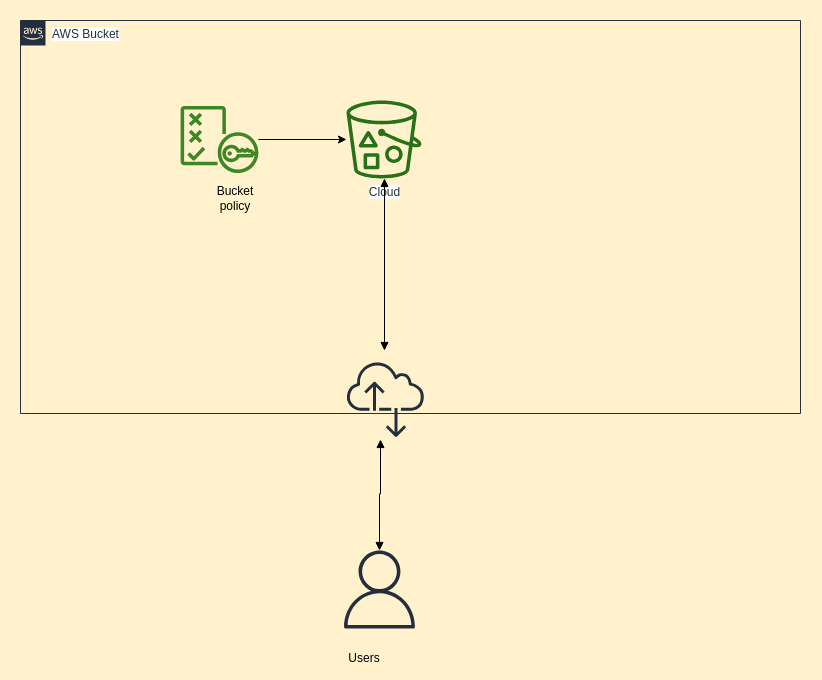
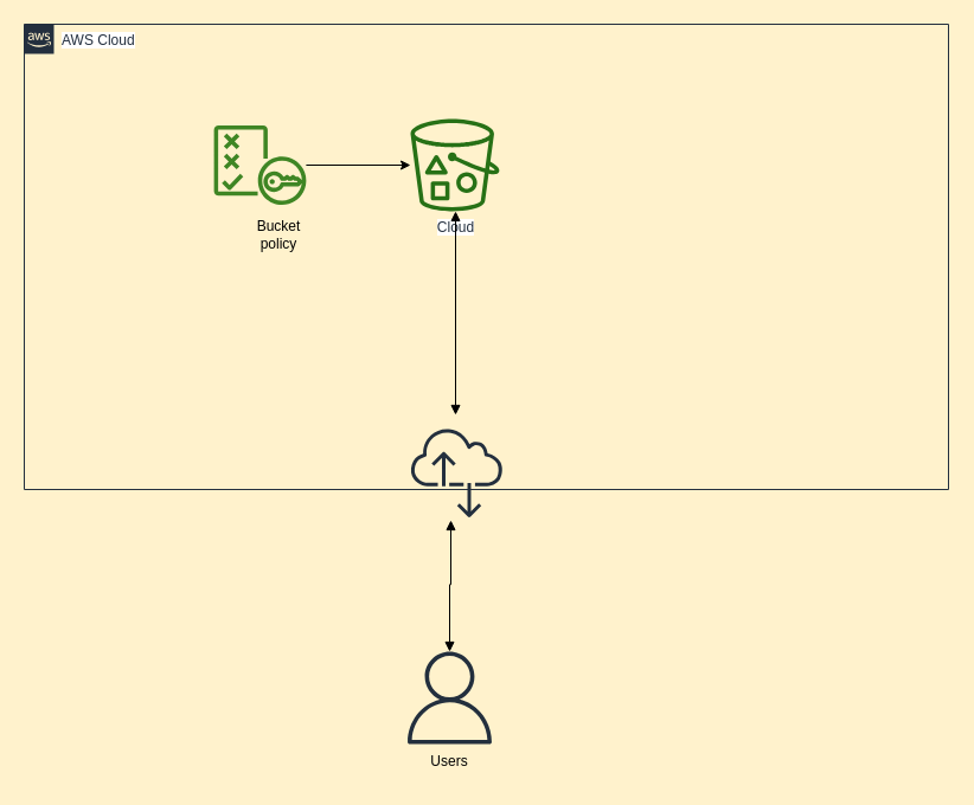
  <mxCell id="0" />
  <mxCell id="1" parent="0" />
- <mxCell id="2" value="AWS Bucket" style="points=[[0,0],[0.25,0],[0.5,0],[0.75,0],[1,0],[1,0.25],[1,0.5],[1,0.75],[1,1],[0.75,1],[0.5,1],[0.25,1],[0,1],[0,0.75],[0,0.5],[0,0.25]];outlineConnect=0;gradientColor=none;html=1;whiteSpace=wrap;fontSize=12;fontStyle=0;shape=mxgraph.aws4.group;grIcon=mxgraph.aws4.group_aws_cloud_alt;strokeColor=#232F3E;fillColor=none;verticalAlign=top;align=left;spacingLeft=30;fontColor=#232F3E;dashed=0;labelBackgroundColor=#ffffff;container=1;pointerEvents=0;collapsible=0;recursiveResize=0;" parent="1" vertex="1"><mxGeometry x="20" y="20" width="780" height="393" as="geometry" /></mxCell>
+ <mxCell id="2" value="AWS Cloud" style="points=[[0,0],[0.25,0],[0.5,0],[0.75,0],[1,0],[1,0.25],[1,0.5],[1,0.75],[1,1],[0.75,1],[0.5,1],[0.25,1],[0,1],[0,0.75],[0,0.5],[0,0.25]];outlineConnect=0;gradientColor=none;html=1;whiteSpace=wrap;fontSize=12;fontStyle=0;shape=mxgraph.aws4.group;grIcon=mxgraph.aws4.group_aws_cloud_alt;strokeColor=#232F3E;fillColor=none;verticalAlign=top;align=left;spacingLeft=30;fontColor=#232F3E;dashed=0;labelBackgroundColor=#ffffff;container=1;pointerEvents=0;collapsible=0;recursiveResize=0;" parent="1" vertex="1"><mxGeometry x="20" y="20" width="780" height="393" as="geometry" /></mxCell>
  <mxCell id="3" value="Cloud" style="outlineConnect=0;fontColor=#232F3E;gradientColor=none;fillColor=#277116;strokeColor=none;dashed=0;verticalLabelPosition=bottom;verticalAlign=top;align=center;html=1;fontSize=12;fontStyle=0;aspect=fixed;pointerEvents=1;shape=mxgraph.aws4.bucket_with_objects;labelBackgroundColor=#ffffff;" parent="2" vertex="1"><mxGeometry x="326" y="80" width="75" height="78" as="geometry" /></mxCell>
  <mxCell id="4" value="" style="edgeStyle=orthogonalEdgeStyle;rounded=0;orthogonalLoop=1;jettySize=auto;html=1;" parent="2" source="5" target="3" edge="1"><mxGeometry relative="1" as="geometry" /></mxCell>
  <mxCell id="5" value="" style="sketch=0;outlineConnect=0;fontColor=#232F3E;gradientColor=none;fillColor=#3F8624;strokeColor=none;dashed=0;verticalLabelPosition=bottom;verticalAlign=top;align=center;html=1;fontSize=12;fontStyle=0;aspect=fixed;pointerEvents=1;shape=mxgraph.aws4.policy;" parent="2" vertex="1"><mxGeometry x="160" y="85.5" width="78" height="67" as="geometry" /></mxCell>
  <mxCell id="6" value="Bucket policy" style="text;html=1;strokeColor=none;fillColor=none;align=center;verticalAlign=middle;whiteSpace=wrap;rounded=0;" parent="2" vertex="1"><mxGeometry x="185" y="163" width="60" height="30" as="geometry" /></mxCell>
  <mxCell id="7" value="" style="sketch=0;outlineConnect=0;fontColor=#232F3E;gradientColor=none;fillColor=#232F3D;strokeColor=none;dashed=0;verticalLabelPosition=bottom;verticalAlign=top;align=center;html=1;fontSize=12;fontStyle=0;aspect=fixed;pointerEvents=1;shape=mxgraph.aws4.internet_alt2;" parent="2" vertex="1"><mxGeometry x="326" y="340" width="78" height="78" as="geometry" /></mxCell>
  <mxCell id="8" value="" style="edgeStyle=orthogonalEdgeStyle;html=1;endArrow=block;elbow=vertical;startArrow=block;startFill=1;endFill=1;strokeColor=#000000;rounded=0;" parent="2" edge="1"><mxGeometry width="100" relative="1" as="geometry"><mxPoint x="364" y="330" as="sourcePoint" /><mxPoint x="364" y="158" as="targetPoint" /></mxGeometry></mxCell>
  <mxCell id="9" value="" style="sketch=0;outlineConnect=0;fontColor=#232F3E;gradientColor=none;fillColor=#232F3D;strokeColor=none;dashed=0;verticalLabelPosition=bottom;verticalAlign=top;align=center;html=1;fontSize=12;fontStyle=0;aspect=fixed;pointerEvents=1;shape=mxgraph.aws4.user;" parent="1" vertex="1"><mxGeometry x="340" y="550" width="78" height="78" as="geometry" /></mxCell>
  <mxCell id="10" value="" style="edgeStyle=orthogonalEdgeStyle;html=1;endArrow=block;elbow=vertical;startArrow=block;startFill=1;endFill=1;strokeColor=#000000;rounded=0;exitX=0.436;exitY=1.034;exitDx=0;exitDy=0;exitPerimeter=0;" parent="1" source="7" target="9" edge="1"><mxGeometry width="100" relative="1" as="geometry"><mxPoint x="590" y="360" as="sourcePoint" /><mxPoint x="690" y="360" as="targetPoint" /></mxGeometry></mxCell>
- <mxCell id="11" value="Users" style="text;html=1;strokeColor=none;fillColor=none;align=center;verticalAlign=middle;whiteSpace=wrap;rounded=0;" vertex="1" parent="1"><mxGeometry x="334" y="643" width="60" height="30" as="geometry" /></mxCell>
+ <mxCell id="11" value="Users" style="text;html=1;strokeColor=none;fillColor=none;align=center;verticalAlign=middle;whiteSpace=wrap;rounded=0;" vertex="1" parent="1"><mxGeometry x="349" y="628" width="60" height="30" as="geometry" /></mxCell>
